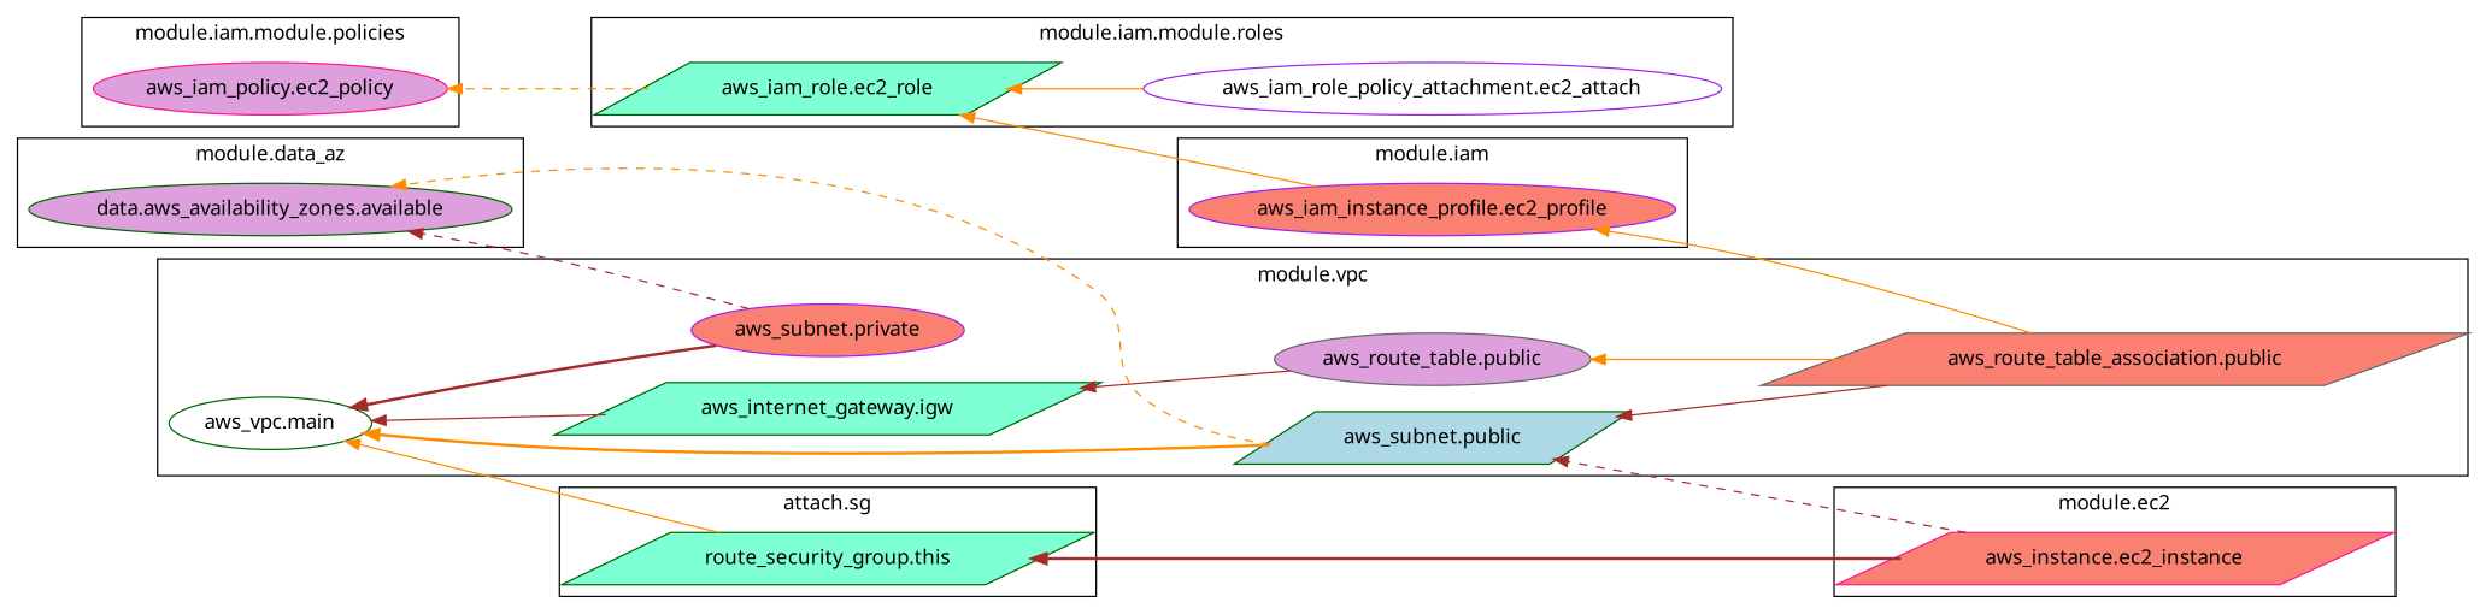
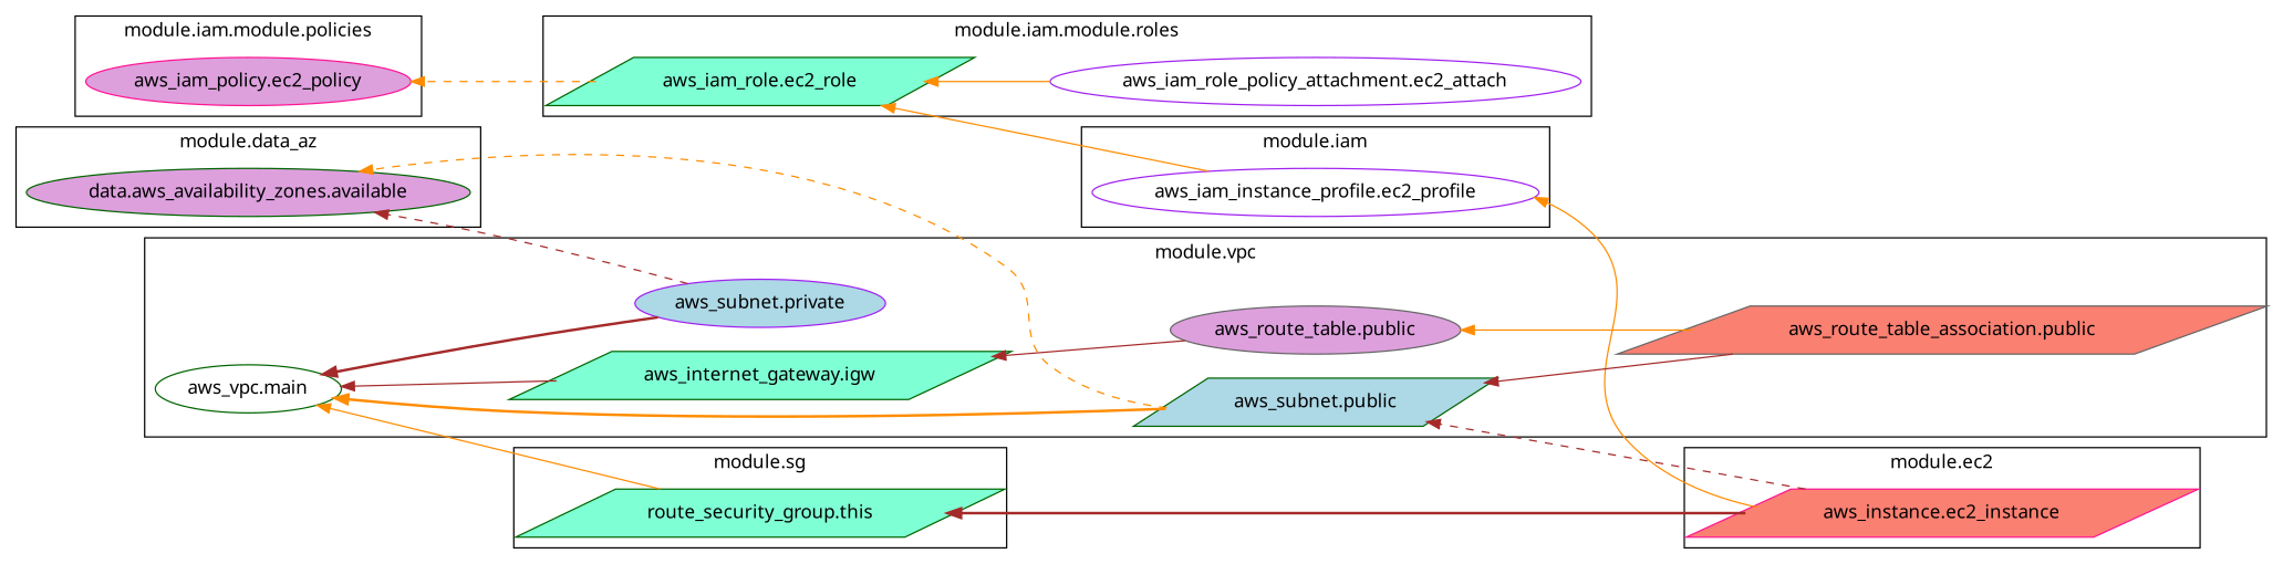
  digraph {
    rankdir=RL
    node [color=darkgreen fillcolor=plum fontname="sans-serif" shape=ellipse style=filled]
    edge [color=darkorange style=solid]
    n1 [color=deeppink fillcolor=salmon label="aws_instance.ec2_instance" shape=parallelogram]
    n2 [label="data.aws_availability_zones.available"]
-   n3 [color=purple fillcolor=salmon label="aws_iam_instance_profile.ec2_profile"]
+   n3 [color=purple fillcolor=white label="aws_iam_instance_profile.ec2_profile"]
    n4 [color=deeppink label="aws_iam_policy.ec2_policy"]
    n5 [fillcolor=aquamarine label="aws_iam_role.ec2_role" shape=parallelogram]
    n6 [color=purple fillcolor=white label="aws_iam_role_policy_attachment.ec2_attach"]
    n7 [fillcolor=aquamarine label="route_security_group.this" shape=parallelogram]
    n8 [fillcolor=aquamarine label="aws_internet_gateway.igw" shape=parallelogram]
    n9 [color=gray40 label="aws_route_table.public"]
    n10 [color=gray40 fillcolor=salmon label="aws_route_table_association.public" shape=parallelogram]
-   n11 [color=purple fillcolor=salmon label="aws_subnet.private"]
+   n11 [color=purple fillcolor=lightblue label="aws_subnet.private"]
    n12 [fillcolor=lightblue label="aws_subnet.public" shape=parallelogram]
    n13 [fillcolor=white label="aws_vpc.main"]
    subgraph cluster_1 {
      fontname="sans-serif"
      label="module.ec2"
      n1
    }
    subgraph cluster_2 {
      fontname="sans-serif"
      label="module.data_az"
      n2
    }
    subgraph cluster_3 {
      fontname="sans-serif"
      label="module.iam"
      n3
    }
    subgraph cluster_4 {
      fontname="sans-serif"
      label="module.iam.module.policies"
      n4
    }
    subgraph cluster_5 {
      fontname="sans-serif"
      label="module.iam.module.roles"
      n5
      n6
    }
    subgraph cluster_6 {
      fontname="sans-serif"
-     label="attach.sg"
+     label="module.sg"
      n7
    }
    subgraph cluster_7 {
      fontname="sans-serif"
      label="module.vpc"
      n8
      n9
      n10
      n11
      n12
      n13
    }
-   n10 -> n3
+   n1 -> n3
    n1 -> n7 [color=brown style=bold]
    n1 -> n12 [color=brown style=dashed]
    n3 -> n5
    n5 -> n4 [style=dashed]
    n6 -> n5
    n7 -> n13
    n8 -> n13 [color=brown]
    n9 -> n8 [color=brown]
    n10 -> n9
    n10 -> n12 [color=brown]
    n11 -> n2 [color=brown style=dashed]
    n11 -> n13 [color=brown style=bold]
    n12 -> n2 [style=dashed]
    n12 -> n13 [style=bold]
  }
